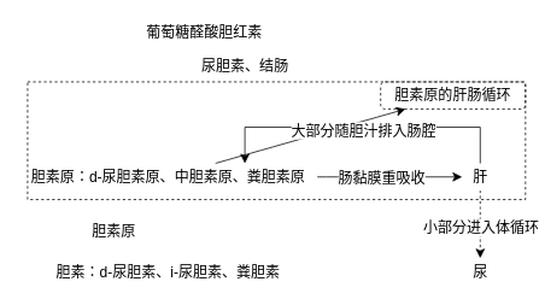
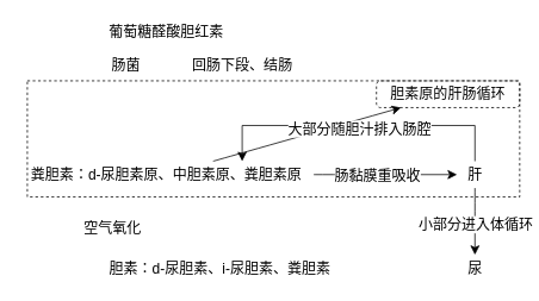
  <mxCell id="0" />
  <mxCell id="1" parent="0" />
  <mxCell id="2" value="" style="rounded=0;whiteSpace=wrap;html=1;fontSize=16;fillColor=none;dashed=1;" vertex="1" parent="1"><mxGeometry x="30" y="90" width="550" height="130" as="geometry" /></mxCell>
- <mxCell id="3" value="葡萄糖醛酸胆红素" style="text;html=1;align=center;verticalAlign=middle;resizable=0;points=[];autosize=1;strokeColor=none;fillColor=none;fontSize=16;" parent="1" vertex="1"><mxGeometry x="150" y="20" width="150" height="30" as="geometry" /></mxCell>
+ <mxCell id="3" value="葡萄糖醛酸胆红素" style="text;html=1;align=center;verticalAlign=middle;resizable=0;points=[];autosize=1;strokeColor=none;fillColor=none;fontSize=16;" parent="1" vertex="1"><mxGeometry y="20" width="150" height="30" as="geometry" x="110" /></mxCell>
  <mxCell id="4" value="" style="edgeStyle=none;curved=1;rounded=0;orthogonalLoop=1;jettySize=auto;html=1;fontSize=12;startSize=8;endSize=8;" parent="1" source="7" target="18" edge="1"><mxGeometry relative="1" as="geometry" /></mxCell>
  <mxCell id="5" value="" style="edgeStyle=none;curved=1;rounded=0;orthogonalLoop=1;jettySize=auto;html=1;fontSize=12;startSize=8;endSize=8;" edge="1" parent="1" source="7" target="16"><mxGeometry relative="1" as="geometry" /></mxCell>
  <mxCell id="6" value="肠黏膜重吸收" style="edgeLabel;html=1;align=center;verticalAlign=middle;resizable=0;points=[];fontSize=16;" vertex="1" connectable="0" parent="5"><mxGeometry x="-0.318" y="3" relative="1" as="geometry"><mxPoint x="15" y="3" as="offset" /></mxGeometry></mxCell>
- <mxCell id="7" value="胆素原：d-尿胆素原、中胆素原、粪胆素原" style="text;html=1;align=center;verticalAlign=middle;resizable=0;points=[];autosize=1;strokeColor=none;fillColor=none;fontSize=16;" parent="1" vertex="1"><mxGeometry x="20" y="180" width="330" height="30" as="geometry" /></mxCell>
- <mxCell id="8" value="胆素：d-尿胆素、i-尿胆素、粪胆素" style="text;html=1;align=center;verticalAlign=middle;resizable=0;points=[];autosize=1;strokeColor=none;fillColor=none;fontSize=16;" parent="1" vertex="1"><mxGeometry x="50" y="284.83" width="270" height="30" as="geometry" /></mxCell>
- <mxCell id="10" value="尿胆素、结肠" style="text;html=1;align=center;verticalAlign=middle;resizable=0;points=[];autosize=1;strokeColor=none;fillColor=none;fontSize=16;" parent="1" vertex="1"><mxGeometry x="200" y="58" width="140" height="30" as="geometry" /></mxCell>
- <mxCell id="11" value="胆素原" style="text;html=1;align=center;verticalAlign=middle;resizable=0;points=[];autosize=1;strokeColor=none;fillColor=none;fontSize=16;" parent="1" vertex="1"><mxGeometry x="80" y="240" width="90" height="30" as="geometry" /></mxCell>
+ <mxCell id="7" value="粪胆素：d-尿胆素原、中胆素原、粪胆素原" style="text;html=1;align=center;verticalAlign=middle;resizable=0;points=[];autosize=1;strokeColor=none;fillColor=none;fontSize=16;" parent="1" vertex="1"><mxGeometry x="20" y="180" width="330" height="30" as="geometry" /></mxCell>
+ <mxCell id="8" value="胆素：d-尿胆素、i-尿胆素、粪胆素" style="text;html=1;align=center;verticalAlign=middle;resizable=0;points=[];autosize=1;strokeColor=none;fillColor=none;fontSize=16;" parent="1" vertex="1"><mxGeometry x="110" y="284.83" width="270" height="30" as="geometry" /></mxCell>
+ <mxCell id="9" value="肠菌" style="text;html=1;align=center;verticalAlign=middle;resizable=0;points=[];autosize=1;strokeColor=none;fillColor=none;fontSize=16;" parent="1" vertex="1"><mxGeometry y="58" width="60" height="30" as="geometry" x="110" /></mxCell>
+ <mxCell id="10" value="回肠下段、结肠" style="text;html=1;align=center;verticalAlign=middle;resizable=0;points=[];autosize=1;strokeColor=none;fillColor=none;fontSize=16;" parent="1" vertex="1"><mxGeometry x="200" y="58" width="140" height="30" as="geometry" /></mxCell>
+ <mxCell id="11" value="空气氧化" style="text;html=1;align=center;verticalAlign=middle;resizable=0;points=[];autosize=1;strokeColor=none;fillColor=none;fontSize=16;" parent="1" vertex="1"><mxGeometry x="80" y="240" width="90" height="30" as="geometry" /></mxCell>
  <mxCell id="12" style="edgeStyle=orthogonalEdgeStyle;rounded=0;orthogonalLoop=1;jettySize=auto;html=1;fontSize=12;startSize=8;endSize=8;" edge="1" parent="1" source="16" target="7"><mxGeometry relative="1" as="geometry"><Array as="points"><mxPoint x="530" y="140" /><mxPoint x="270" y="140" /></Array></mxGeometry></mxCell>
  <mxCell id="13" value="大部分随胆汁排入肠腔" style="edgeLabel;html=1;align=center;verticalAlign=middle;resizable=0;points=[];fontSize=16;" vertex="1" connectable="0" parent="12"><mxGeometry x="0.101" y="3" relative="1" as="geometry"><mxPoint x="17" as="offset" /></mxGeometry></mxCell>
- <mxCell id="14" value="" style="edgeStyle=none;curved=1;rounded=0;orthogonalLoop=1;jettySize=auto;html=1;fontSize=12;startSize=8;endSize=8;dashed=1;" edge="1" parent="1" source="16" target="17"><mxGeometry relative="1" as="geometry" /></mxCell>
+ <mxCell id="14" value="" style="edgeStyle=none;curved=1;rounded=0;orthogonalLoop=1;jettySize=auto;html=1;fontSize=12;startSize=8;endSize=8;" edge="1" parent="1" source="16" target="17"><mxGeometry relative="1" as="geometry" /></mxCell>
  <mxCell id="15" value="小部分进入体循环" style="edgeLabel;html=1;align=center;verticalAlign=middle;resizable=0;points=[];fontSize=16;" vertex="1" connectable="0" parent="14"><mxGeometry x="-0.219" y="1" relative="1" as="geometry"><mxPoint x="-1" y="11" as="offset" /></mxGeometry></mxCell>
  <mxCell id="16" value="肝" style="text;html=1;align=center;verticalAlign=middle;resizable=0;points=[];autosize=1;strokeColor=none;fillColor=none;fontSize=16;" vertex="1" parent="1"><mxGeometry x="510" y="180" width="40" height="30" as="geometry" /></mxCell>
  <mxCell id="17" value="尿" style="text;html=1;align=center;verticalAlign=middle;resizable=0;points=[];autosize=1;strokeColor=none;fillColor=none;fontSize=16;" vertex="1" parent="1"><mxGeometry x="510" y="284.83" width="40" height="30" as="geometry" /></mxCell>
  <mxCell id="18" value="胆素原的肝肠循环" style="whiteSpace=wrap;html=1;fontSize=16;fillColor=none;dashed=1;rounded=1;" vertex="1" parent="1"><mxGeometry x="420" y="90" width="160" height="30" as="geometry" /></mxCell>
